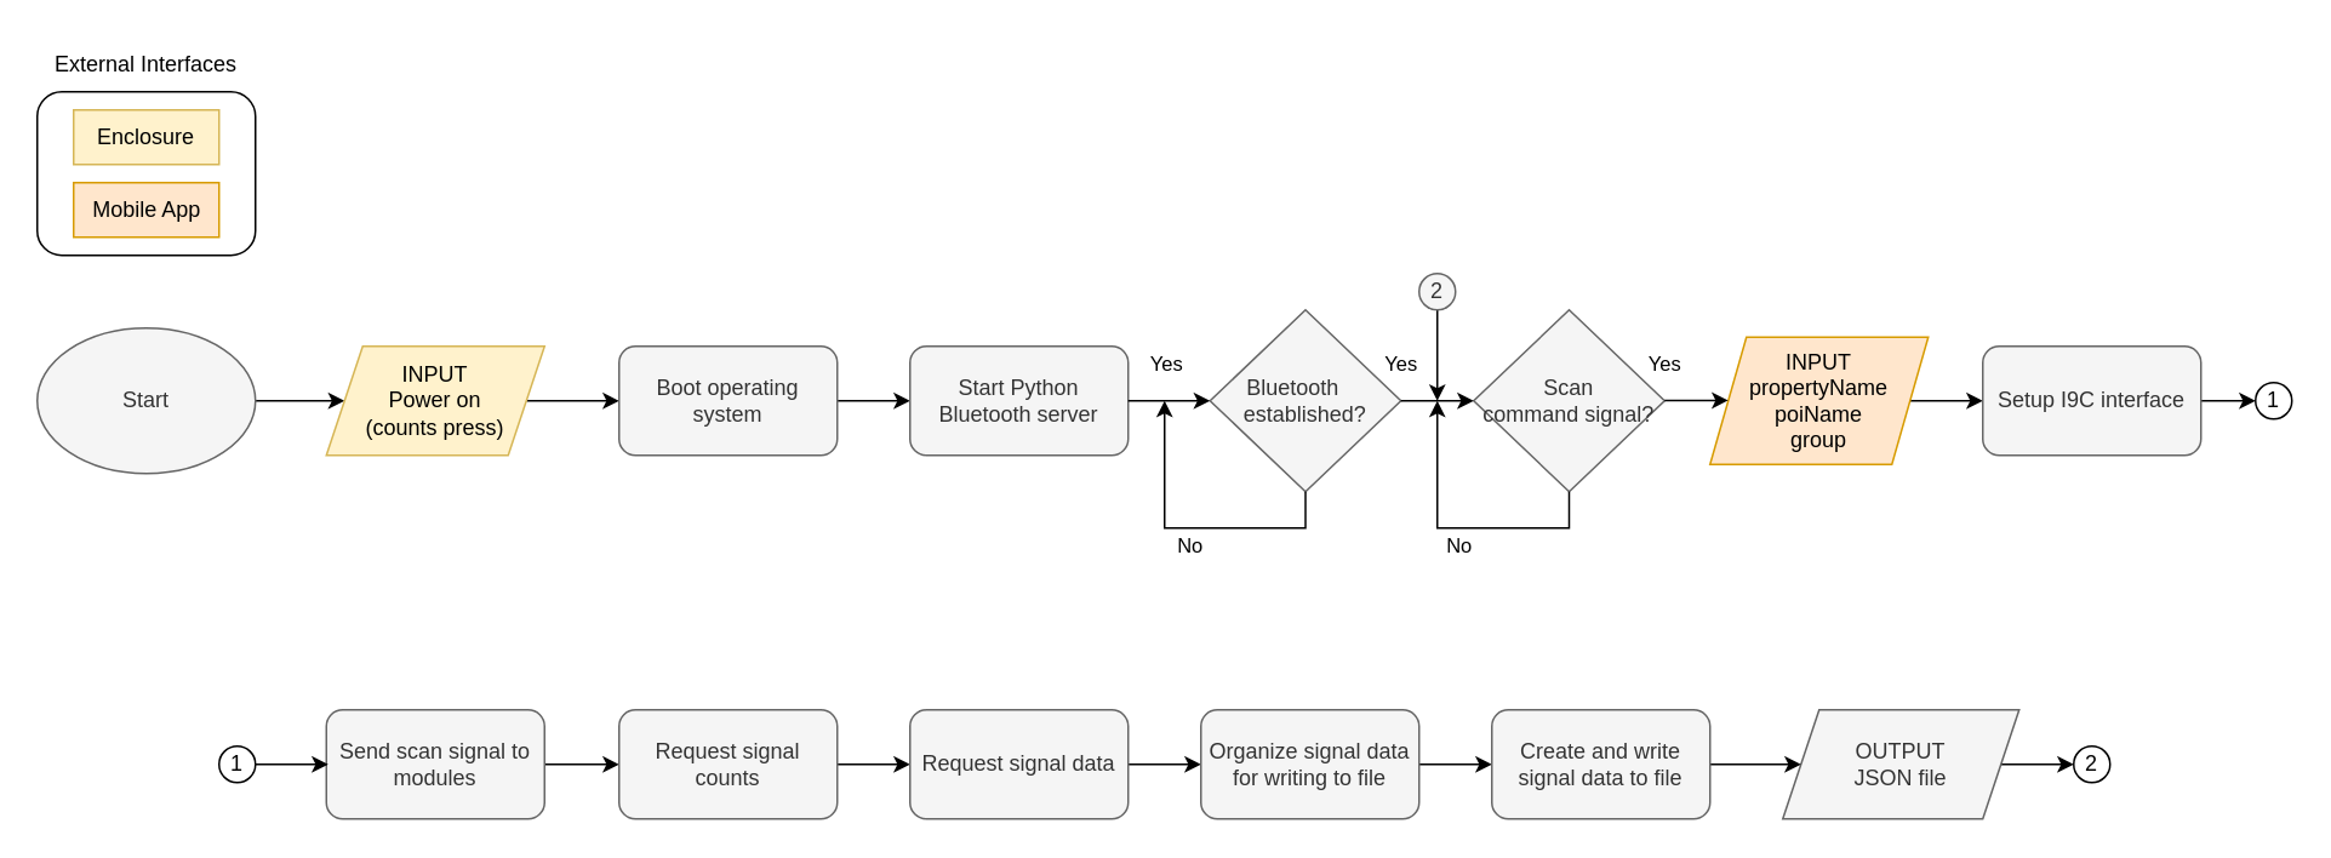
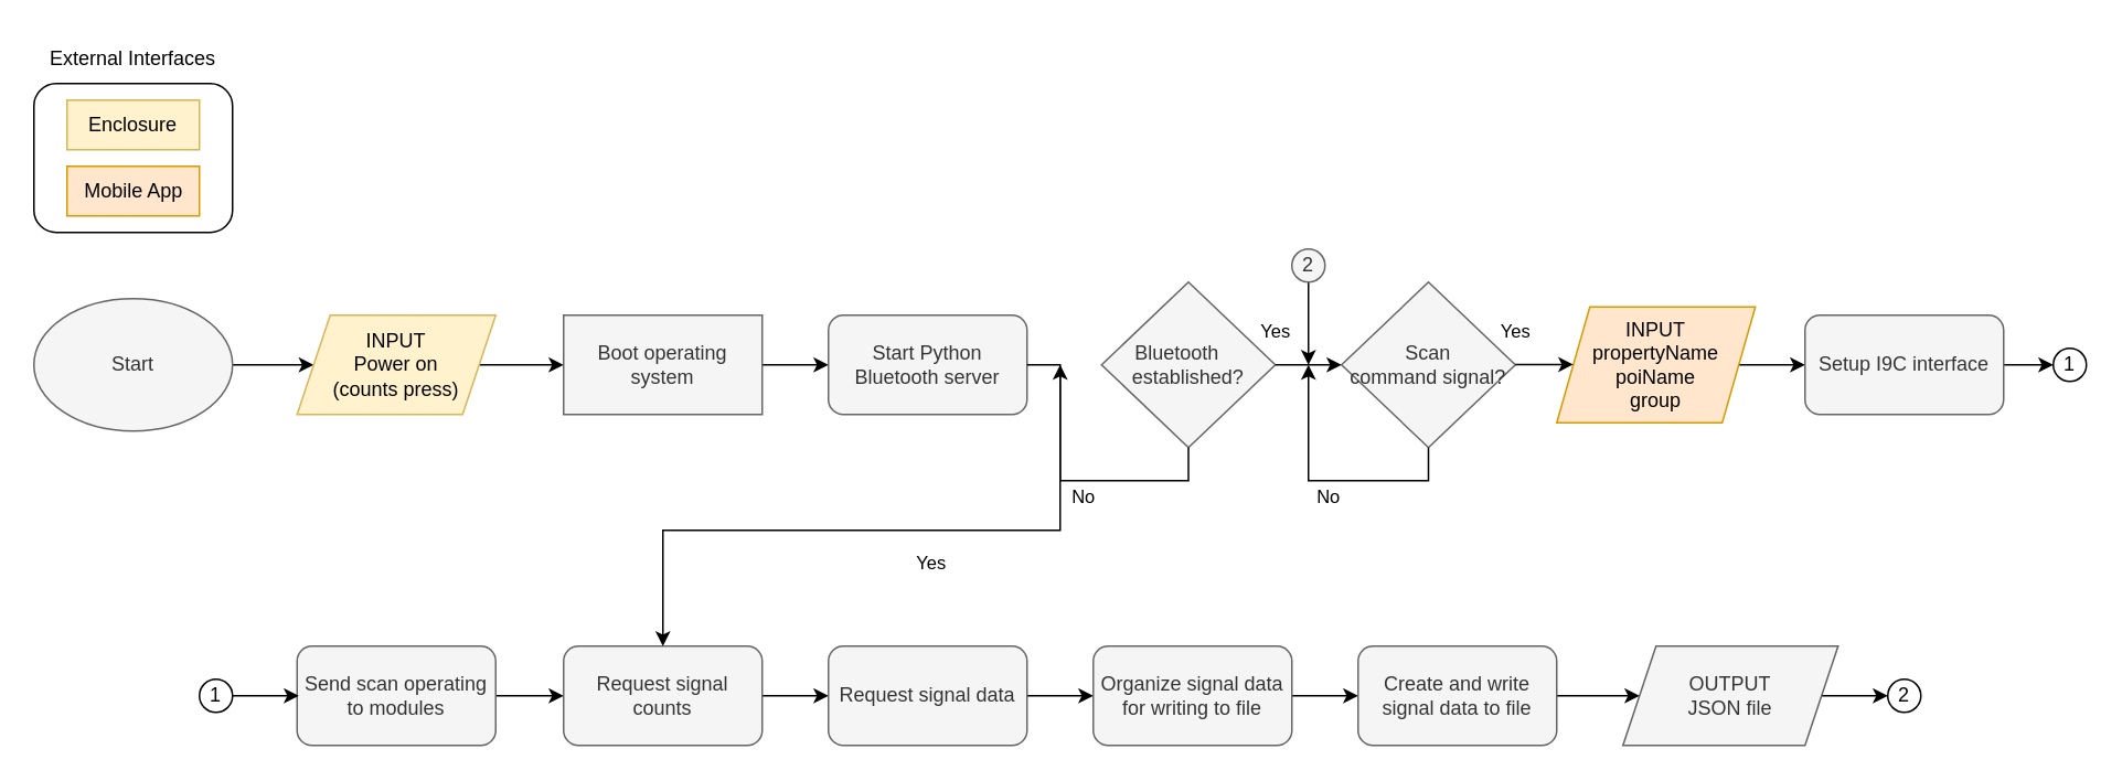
  <mxCell id="0" />
  <mxCell id="1" parent="0" />
  <mxCell id="2" value="" style="rounded=1;whiteSpace=wrap;html=1;" vertex="1" parent="1"><mxGeometry x="20" y="50" width="120" height="90" as="geometry" /></mxCell>
  <mxCell id="3" style="edgeStyle=orthogonalEdgeStyle;rounded=0;orthogonalLoop=1;jettySize=auto;html=1;entryX=0;entryY=0.5;entryDx=0;entryDy=0;strokeColor=#000000;" parent="1" source="4" target="6" edge="1"><mxGeometry relative="1" as="geometry" /></mxCell>
  <mxCell id="4" value="Start" style="ellipse;whiteSpace=wrap;html=1;fillColor=#f5f5f5;fontColor=#333333;strokeColor=#666666;" parent="1" vertex="1"><mxGeometry x="20" y="180" width="120" height="80" as="geometry" /></mxCell>
  <mxCell id="5" style="edgeStyle=orthogonalEdgeStyle;rounded=0;orthogonalLoop=1;jettySize=auto;html=1;entryX=0;entryY=0.5;entryDx=0;entryDy=0;fontSize=16;strokeWidth=1;" parent="1" source="6" target="8" edge="1"><mxGeometry relative="1" as="geometry" /></mxCell>
  <mxCell id="6" value="INPUT&lt;br&gt;&lt;div&gt;Power on &lt;br&gt;&lt;/div&gt;&lt;div&gt;(counts press)&lt;br&gt;&lt;/div&gt;" style="shape=parallelogram;perimeter=parallelogramPerimeter;whiteSpace=wrap;html=1;fixedSize=1;fillColor=#fff2cc;strokeColor=#d6b656;" parent="1" vertex="1"><mxGeometry x="179" y="190" width="120" height="60" as="geometry" /></mxCell>
  <mxCell id="7" style="edgeStyle=orthogonalEdgeStyle;rounded=0;orthogonalLoop=1;jettySize=auto;html=1;entryX=0;entryY=0.5;entryDx=0;entryDy=0;" parent="1" source="8" target="22" edge="1"><mxGeometry relative="1" as="geometry" /></mxCell>
- <mxCell id="8" value="Boot operating system" style="rounded=1;whiteSpace=wrap;html=1;fillColor=#f5f5f5;fontColor=#333333;strokeColor=#666666;" parent="1" vertex="1"><mxGeometry x="340" y="190" width="120" height="60" as="geometry" /></mxCell>
+ <mxCell id="8" value="Boot operating system" style="whiteSpace=wrap;html=1;fillColor=#f5f5f5;fontColor=#333333;strokeColor=#666666;rounded=0;" parent="1" vertex="1"><mxGeometry x="340" y="190" width="120" height="60" as="geometry" /></mxCell>
  <mxCell id="9" value="Bluetooth&amp;nbsp;&amp;nbsp;&amp;nbsp;&amp;nbsp; established?" style="rhombus;whiteSpace=wrap;html=1;fillColor=#f5f5f5;fontColor=#333333;strokeColor=#666666;" parent="1" vertex="1"><mxGeometry x="665" y="170" width="105" height="100" as="geometry" /></mxCell>
  <mxCell id="10" value="&lt;div&gt;Scan &lt;br&gt;&lt;/div&gt;&lt;div&gt;command signal?&lt;/div&gt;" style="rhombus;whiteSpace=wrap;html=1;fillColor=#f5f5f5;fontColor=#333333;strokeColor=#666666;" parent="1" vertex="1"><mxGeometry x="810" y="170" width="105" height="100" as="geometry" /></mxCell>
  <mxCell id="11" style="edgeStyle=orthogonalEdgeStyle;rounded=0;orthogonalLoop=1;jettySize=auto;html=1;entryX=0;entryY=0.5;entryDx=0;entryDy=0;" parent="1" source="12" edge="1"><mxGeometry relative="1" as="geometry"><mxPoint x="1090" y="220" as="targetPoint" /></mxGeometry></mxCell>
  <mxCell id="12" value="&lt;div&gt;INPUT&lt;br&gt;&lt;/div&gt;&lt;div&gt;propertyName&lt;/div&gt;&lt;div&gt;poiName&lt;/div&gt;&lt;div&gt;group&lt;br&gt;&lt;/div&gt;" style="shape=parallelogram;perimeter=parallelogramPerimeter;whiteSpace=wrap;html=1;fixedSize=1;fillColor=#ffe6cc;strokeColor=#d79b00;" parent="1" vertex="1"><mxGeometry x="940" y="185" width="120" height="70" as="geometry" /></mxCell>
  <mxCell id="13" value="Yes" style="rounded=0;html=1;jettySize=auto;orthogonalLoop=1;fontSize=11;endArrow=classic;endFill=1;endSize=6;strokeWidth=1;shadow=0;labelBackgroundColor=none;edgeStyle=orthogonalEdgeStyle;exitX=1;exitY=0.5;exitDx=0;exitDy=0;entryX=0;entryY=0.5;entryDx=0;entryDy=0;" parent="1" source="9" target="10" edge="1"><mxGeometry x="-1" y="20" relative="1" as="geometry"><mxPoint as="offset" /><mxPoint x="810" y="330" as="sourcePoint" /><mxPoint x="800" y="220" as="targetPoint" /></mxGeometry></mxCell>
  <mxCell id="14" value="No" style="edgeStyle=orthogonalEdgeStyle;rounded=0;html=1;jettySize=auto;orthogonalLoop=1;fontSize=11;endArrow=classic;endFill=1;endSize=6;strokeWidth=1;shadow=0;labelBackgroundColor=none;exitX=0.5;exitY=1;exitDx=0;exitDy=0;" parent="1" source="9" edge="1"><mxGeometry y="10" relative="1" as="geometry"><mxPoint as="offset" /><mxPoint x="720" y="300" as="sourcePoint" /><mxPoint x="640" y="220" as="targetPoint" /><Array as="points"><mxPoint x="717" y="290" /><mxPoint x="640" y="290" /><mxPoint x="640" y="220" /></Array></mxGeometry></mxCell>
  <mxCell id="15" value="No" style="edgeStyle=orthogonalEdgeStyle;rounded=0;html=1;jettySize=auto;orthogonalLoop=1;fontSize=11;endArrow=classic;endFill=1;endSize=6;strokeWidth=1;shadow=0;labelBackgroundColor=none;exitX=0.5;exitY=1;exitDx=0;exitDy=0;" parent="1" edge="1"><mxGeometry y="10" relative="1" as="geometry"><mxPoint as="offset" /><mxPoint x="862.5" y="270" as="sourcePoint" /><mxPoint x="790" y="220" as="targetPoint" /><Array as="points"><mxPoint x="862" y="290" /><mxPoint x="790" y="290" /></Array></mxGeometry></mxCell>
  <mxCell id="16" style="edgeStyle=orthogonalEdgeStyle;rounded=0;orthogonalLoop=1;jettySize=auto;html=1;" parent="1" source="17" edge="1"><mxGeometry relative="1" as="geometry"><mxPoint x="790" y="220" as="targetPoint" /></mxGeometry></mxCell>
  <mxCell id="17" value="2" style="ellipse;whiteSpace=wrap;html=1;aspect=fixed;fontSize=12;fillColor=#f5f5f5;fontColor=#333333;strokeColor=#666666;" parent="1" vertex="1"><mxGeometry x="780" y="150" width="20" height="20" as="geometry" /></mxCell>
  <mxCell id="18" value="Yes" style="rounded=0;html=1;jettySize=auto;orthogonalLoop=1;fontSize=11;endArrow=classic;endFill=1;endSize=6;strokeWidth=1;shadow=0;labelBackgroundColor=none;edgeStyle=orthogonalEdgeStyle;exitX=1;exitY=0.5;exitDx=0;exitDy=0;entryX=0;entryY=0.5;entryDx=0;entryDy=0;" parent="1" target="12" edge="1"><mxGeometry x="-1" y="20" relative="1" as="geometry"><mxPoint as="offset" /><mxPoint x="915" y="219.8" as="sourcePoint" /><mxPoint x="940" y="220" as="targetPoint" /></mxGeometry></mxCell>
  <mxCell id="19" style="edgeStyle=orthogonalEdgeStyle;rounded=0;orthogonalLoop=1;jettySize=auto;html=1;entryX=0;entryY=0.5;entryDx=0;entryDy=0;" parent="1" source="20" target="21" edge="1"><mxGeometry relative="1" as="geometry"><mxPoint x="1125" y="420" as="targetPoint" /></mxGeometry></mxCell>
  <mxCell id="20" value="&lt;div&gt;OUTPUT&lt;/div&gt;&lt;div&gt;JSON file&lt;br&gt;&lt;/div&gt;" style="shape=parallelogram;perimeter=parallelogramPerimeter;whiteSpace=wrap;html=1;fixedSize=1;fontSize=12;fillColor=#f5f5f5;fontColor=#333333;strokeColor=#666666;" parent="1" vertex="1"><mxGeometry x="980" y="390" width="130" height="60" as="geometry" /></mxCell>
  <mxCell id="21" value="2" style="ellipse;whiteSpace=wrap;html=1;aspect=fixed;fontSize=12;fillColor=none;" parent="1" vertex="1"><mxGeometry x="1140" y="410" width="20" height="20" as="geometry" /></mxCell>
  <mxCell id="22" value="Start Python Bluetooth server" style="rounded=1;whiteSpace=wrap;html=1;fillColor=#f5f5f5;fontColor=#333333;strokeColor=#666666;" parent="1" vertex="1"><mxGeometry x="500" y="190" width="120" height="60" as="geometry" /></mxCell>
  <mxCell id="23" value="Enclosure" style="text;html=1;strokeColor=#d6b656;fillColor=#fff2cc;align=center;verticalAlign=middle;whiteSpace=wrap;rounded=0;" parent="1" vertex="1"><mxGeometry x="40" y="60" width="80" height="30" as="geometry" /></mxCell>
  <mxCell id="24" value="Mobile App" style="text;html=1;align=center;verticalAlign=middle;resizable=0;points=[];autosize=1;strokeColor=#d79b00;fillColor=#ffe6cc;" parent="1" vertex="1"><mxGeometry x="40" y="100" width="80" height="30" as="geometry" /></mxCell>
  <mxCell id="25" style="edgeStyle=orthogonalEdgeStyle;rounded=0;orthogonalLoop=1;jettySize=auto;html=1;entryX=0;entryY=0.5;entryDx=0;entryDy=0;" parent="1" source="26" target="28" edge="1"><mxGeometry relative="1" as="geometry" /></mxCell>
- <mxCell id="26" value="Send scan signal to modules" style="rounded=1;whiteSpace=wrap;html=1;fillColor=#f5f5f5;fontColor=#333333;strokeColor=#666666;" parent="1" vertex="1"><mxGeometry x="179" y="390" width="120" height="60" as="geometry" /></mxCell>
+ <mxCell id="26" value="Send scan operating to modules" style="rounded=1;whiteSpace=wrap;html=1;fillColor=#f5f5f5;fontColor=#333333;strokeColor=#666666;" parent="1" vertex="1"><mxGeometry x="179" y="390" width="120" height="60" as="geometry" /></mxCell>
  <mxCell id="27" style="edgeStyle=orthogonalEdgeStyle;rounded=0;orthogonalLoop=1;jettySize=auto;html=1;entryX=0;entryY=0.5;entryDx=0;entryDy=0;" parent="1" source="28" target="30" edge="1"><mxGeometry relative="1" as="geometry" /></mxCell>
  <mxCell id="28" value="Request signal counts" style="rounded=1;whiteSpace=wrap;html=1;fillColor=#f5f5f5;fontColor=#333333;strokeColor=#666666;" parent="1" vertex="1"><mxGeometry x="340" y="390" width="120" height="60" as="geometry" /></mxCell>
  <mxCell id="29" style="edgeStyle=orthogonalEdgeStyle;rounded=0;orthogonalLoop=1;jettySize=auto;html=1;entryX=0;entryY=0.5;entryDx=0;entryDy=0;" parent="1" source="30" target="32" edge="1"><mxGeometry relative="1" as="geometry" /></mxCell>
  <mxCell id="30" value="Request signal data" style="rounded=1;whiteSpace=wrap;html=1;fillColor=#f5f5f5;fontColor=#333333;strokeColor=#666666;" parent="1" vertex="1"><mxGeometry x="500" y="390" width="120" height="60" as="geometry" /></mxCell>
  <mxCell id="31" style="edgeStyle=orthogonalEdgeStyle;rounded=0;orthogonalLoop=1;jettySize=auto;html=1;entryX=0;entryY=0.5;entryDx=0;entryDy=0;" parent="1" source="32" target="34" edge="1"><mxGeometry relative="1" as="geometry" /></mxCell>
  <mxCell id="32" value="Organize signal data for writing to file" style="rounded=1;whiteSpace=wrap;html=1;fillColor=#f5f5f5;fontColor=#333333;strokeColor=#666666;" parent="1" vertex="1"><mxGeometry x="660" y="390" width="120" height="60" as="geometry" /></mxCell>
  <mxCell id="33" style="edgeStyle=orthogonalEdgeStyle;rounded=0;orthogonalLoop=1;jettySize=auto;html=1;entryX=0;entryY=0.5;entryDx=0;entryDy=0;" parent="1" source="34" target="20" edge="1"><mxGeometry relative="1" as="geometry"><mxPoint x="974" y="420" as="targetPoint" /></mxGeometry></mxCell>
  <mxCell id="34" value="Create and write signal data to file" style="rounded=1;whiteSpace=wrap;html=1;fillColor=#f5f5f5;fontColor=#333333;strokeColor=#666666;" parent="1" vertex="1"><mxGeometry x="820" y="390" width="120" height="60" as="geometry" /></mxCell>
  <mxCell id="35" value="1" style="ellipse;whiteSpace=wrap;html=1;aspect=fixed;fontSize=12;fillColor=none;" parent="1" vertex="1"><mxGeometry x="1240" y="210" width="20" height="20" as="geometry" /></mxCell>
  <mxCell id="36" style="edgeStyle=orthogonalEdgeStyle;rounded=0;orthogonalLoop=1;jettySize=auto;html=1;entryX=0;entryY=0.5;entryDx=0;entryDy=0;" parent="1" source="37" edge="1"><mxGeometry relative="1" as="geometry"><mxPoint x="180" y="420" as="targetPoint" /></mxGeometry></mxCell>
  <mxCell id="37" value="1" style="ellipse;whiteSpace=wrap;html=1;aspect=fixed;fontSize=12;fillColor=none;" parent="1" vertex="1"><mxGeometry x="120" y="410" width="20" height="20" as="geometry" /></mxCell>
  <mxCell id="38" style="edgeStyle=orthogonalEdgeStyle;rounded=0;orthogonalLoop=1;jettySize=auto;html=1;" parent="1" source="39" edge="1"><mxGeometry relative="1" as="geometry"><mxPoint x="1240" y="220" as="targetPoint" /></mxGeometry></mxCell>
  <mxCell id="39" value="Setup I9C interface" style="rounded=1;whiteSpace=wrap;html=1;fillColor=#f5f5f5;fontColor=#333333;strokeColor=#666666;" parent="1" vertex="1"><mxGeometry x="1090" y="190" width="120" height="60" as="geometry" /></mxCell>
- <mxCell id="40" value="Yes" style="rounded=0;html=1;jettySize=auto;orthogonalLoop=1;fontSize=11;endArrow=classic;endFill=1;endSize=6;strokeWidth=1;shadow=0;labelBackgroundColor=none;edgeStyle=orthogonalEdgeStyle;exitX=1;exitY=0.5;exitDx=0;exitDy=0;entryX=0;entryY=0.5;entryDx=0;entryDy=0;" parent="1" source="22" target="9" edge="1"><mxGeometry x="-0.077" y="20" relative="1" as="geometry"><mxPoint as="offset" /><mxPoint x="614" y="219.92" as="sourcePoint" /><mxPoint x="654" y="219.92" as="targetPoint" /></mxGeometry></mxCell>
+ <mxCell id="40" value="Yes" style="rounded=0;html=1;jettySize=auto;orthogonalLoop=1;fontSize=11;endArrow=classic;endFill=1;endSize=6;strokeWidth=1;shadow=0;labelBackgroundColor=none;edgeStyle=orthogonalEdgeStyle;exitX=1;exitY=0.5;exitDx=0;exitDy=0;" parent="1" source="22" target="28" edge="1"><mxGeometry x="-0.077" y="20" relative="1" as="geometry"><mxPoint as="offset" /><mxPoint x="614" y="219.92" as="sourcePoint" /><mxPoint x="654" y="219.92" as="targetPoint" /></mxGeometry></mxCell>
  <mxCell id="41" value="External Interfaces" style="text;html=1;strokeColor=none;fillColor=none;align=center;verticalAlign=middle;whiteSpace=wrap;rounded=0;" vertex="1" parent="1"><mxGeometry x="22" y="20" width="116" height="30" as="geometry" /></mxCell>
